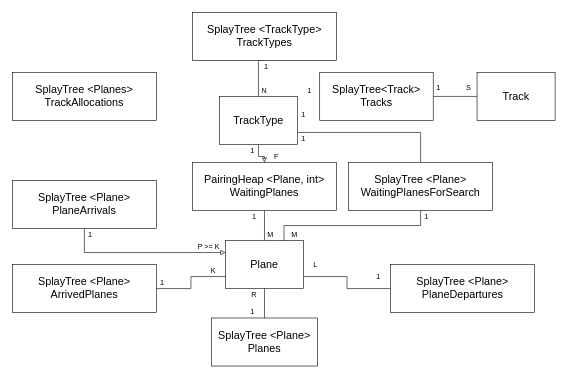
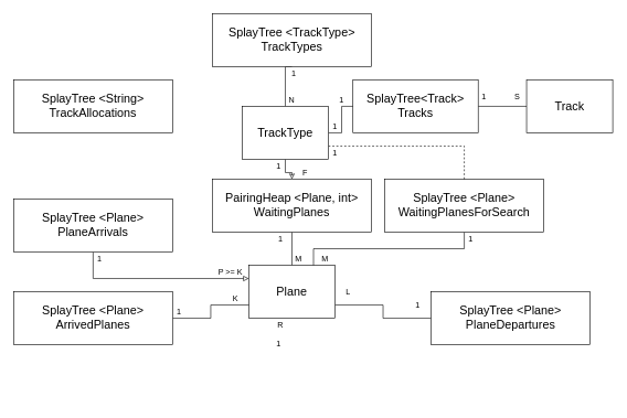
  <mxCell id="0" />
  <mxCell id="1" parent="0" />
  <mxCell id="2" style="edgeStyle=orthogonalEdgeStyle;rounded=0;orthogonalLoop=1;jettySize=auto;html=1;exitX=0.5;exitY=1;exitDx=0;exitDy=0;endArrow=none;endFill=0;" edge="1" parent="1" source="3" target="38"><mxGeometry relative="1" as="geometry"><Array as="points"><mxPoint x="430" y="100" /></Array></mxGeometry></mxCell>
  <mxCell id="3" value="&lt;font style=&quot;font-size: 18px&quot;&gt;SplayTree &amp;lt;TrackType&amp;gt; TrackTypes&lt;/font&gt;" style="rounded=0;whiteSpace=wrap;html=1;" parent="1" vertex="1"><mxGeometry x="320" y="20" width="240" height="80" as="geometry" /></mxCell>
  <mxCell id="4" style="edgeStyle=orthogonalEdgeStyle;rounded=0;orthogonalLoop=1;jettySize=auto;html=1;exitX=1;exitY=0.5;exitDx=0;exitDy=0;endArrow=none;endFill=0;" edge="1" parent="1" source="5" target="34"><mxGeometry relative="1" as="geometry" /></mxCell>
  <mxCell id="5" value="&lt;font style=&quot;font-size: 18px&quot;&gt;SplayTree&amp;lt;Track&amp;gt; Tracks&lt;/font&gt;" style="rounded=0;whiteSpace=wrap;html=1;" parent="1" vertex="1"><mxGeometry x="532" y="120" width="189" height="80" as="geometry" /></mxCell>
  <mxCell id="6" style="edgeStyle=orthogonalEdgeStyle;rounded=0;orthogonalLoop=1;jettySize=auto;html=1;exitX=0.5;exitY=1;exitDx=0;exitDy=0;endArrow=none;endFill=0;" parent="1" source="7" target="9" edge="1"><mxGeometry relative="1" as="geometry" /></mxCell>
  <mxCell id="7" value="&lt;font style=&quot;font-size: 18px&quot;&gt;PairingHeap &amp;lt;Plane, int&amp;gt; WaitingPlanes&lt;/font&gt;" style="rounded=0;whiteSpace=wrap;html=1;" parent="1" vertex="1"><mxGeometry x="320" y="270" width="240" height="80" as="geometry" /></mxCell>
  <mxCell id="8" style="edgeStyle=orthogonalEdgeStyle;rounded=0;orthogonalLoop=1;jettySize=auto;html=1;exitX=1;exitY=0.75;exitDx=0;exitDy=0;endArrow=none;endFill=0;" parent="1" source="9" target="12" edge="1"><mxGeometry relative="1" as="geometry" /></mxCell>
  <mxCell id="9" value="&lt;font style=&quot;font-size: 18px&quot;&gt;Plane&lt;/font&gt;" style="rounded=0;whiteSpace=wrap;html=1;" parent="1" vertex="1"><mxGeometry x="375" y="400" width="130" height="80" as="geometry" /></mxCell>
  <mxCell id="10" style="edgeStyle=orthogonalEdgeStyle;rounded=0;orthogonalLoop=1;jettySize=auto;html=1;exitX=1;exitY=0.5;exitDx=0;exitDy=0;entryX=0;entryY=0.75;entryDx=0;entryDy=0;endArrow=none;endFill=0;" parent="1" source="11" target="9" edge="1"><mxGeometry relative="1" as="geometry" /></mxCell>
  <mxCell id="11" value="&lt;font style=&quot;font-size: 18px&quot;&gt;SplayTree &amp;lt;Plane&amp;gt; ArrivedPlanes&lt;/font&gt;" style="rounded=0;whiteSpace=wrap;html=1;" parent="1" vertex="1"><mxGeometry x="20" y="440" width="240" height="80" as="geometry" /></mxCell>
  <mxCell id="12" value="&lt;font style=&quot;font-size: 18px&quot;&gt;SplayTree &amp;lt;Plane&amp;gt; PlaneDepartures&lt;/font&gt;" style="rounded=0;whiteSpace=wrap;html=1;" parent="1" vertex="1"><mxGeometry x="650" y="440" width="240" height="80" as="geometry" /></mxCell>
  <mxCell id="13" style="edgeStyle=orthogonalEdgeStyle;rounded=0;orthogonalLoop=1;jettySize=auto;html=1;exitX=0.5;exitY=1;exitDx=0;exitDy=0;entryX=0;entryY=0.25;entryDx=0;entryDy=0;endArrow=block;endFill=0;" parent="1" source="14" target="9" edge="1"><mxGeometry relative="1" as="geometry" /></mxCell>
  <mxCell id="14" value="&lt;font style=&quot;font-size: 18px&quot;&gt;SplayTree &amp;lt;Plane&amp;gt; PlaneArrivals&lt;/font&gt;" style="rounded=0;whiteSpace=wrap;html=1;" parent="1" vertex="1"><mxGeometry x="20" y="300" width="240" height="80" as="geometry" /></mxCell>
- <mxCell id="15" value="&lt;font style=&quot;font-size: 18px&quot;&gt;SplayTree &amp;lt;Planes&amp;gt; TrackAllocations&lt;/font&gt;" style="rounded=0;whiteSpace=wrap;html=1;" parent="1" vertex="1"><mxGeometry x="20" y="120" width="240" height="80" as="geometry" /></mxCell>
+ <mxCell id="15" value="&lt;font style=&quot;font-size: 18px&quot;&gt;SplayTree &amp;lt;String&amp;gt; TrackAllocations&lt;/font&gt;" style="rounded=0;whiteSpace=wrap;html=1;" parent="1" vertex="1"><mxGeometry x="20" y="120" width="240" height="80" as="geometry" /></mxCell>
  <mxCell id="16" value="1" style="text;html=1;strokeColor=none;fillColor=none;align=center;verticalAlign=middle;whiteSpace=wrap;rounded=0;" parent="1" vertex="1"><mxGeometry x="423" y="100" width="40" height="20" as="geometry" /></mxCell>
  <mxCell id="17" value="N" style="text;html=1;strokeColor=none;fillColor=none;align=center;verticalAlign=middle;whiteSpace=wrap;rounded=0;" parent="1" vertex="1"><mxGeometry x="420" y="140" width="40" height="20" as="geometry" /></mxCell>
  <mxCell id="18" value="1" style="text;html=1;strokeColor=none;fillColor=none;align=center;verticalAlign=middle;whiteSpace=wrap;rounded=0;" parent="1" vertex="1"><mxGeometry x="403" y="350" width="40" height="20" as="geometry" /></mxCell>
  <mxCell id="19" value="M" style="text;html=1;strokeColor=none;fillColor=none;align=center;verticalAlign=middle;whiteSpace=wrap;rounded=0;" parent="1" vertex="1"><mxGeometry x="430" y="380" width="40" height="20" as="geometry" /></mxCell>
  <mxCell id="20" value="1" style="text;html=1;strokeColor=none;fillColor=none;align=center;verticalAlign=middle;whiteSpace=wrap;rounded=0;" parent="1" vertex="1"><mxGeometry x="250" y="460" width="40" height="20" as="geometry" /></mxCell>
  <mxCell id="21" value="K" style="text;html=1;strokeColor=none;fillColor=none;align=center;verticalAlign=middle;whiteSpace=wrap;rounded=0;" parent="1" vertex="1"><mxGeometry x="335" y="440" width="40" height="20" as="geometry" /></mxCell>
  <mxCell id="22" value="1" style="text;html=1;strokeColor=none;fillColor=none;align=center;verticalAlign=middle;whiteSpace=wrap;rounded=0;" parent="1" vertex="1"><mxGeometry x="610" y="450" width="40" height="20" as="geometry" /></mxCell>
  <mxCell id="23" value="L" style="text;html=1;strokeColor=none;fillColor=none;align=center;verticalAlign=middle;whiteSpace=wrap;rounded=0;" parent="1" vertex="1"><mxGeometry x="505" y="430" width="40" height="20" as="geometry" /></mxCell>
  <mxCell id="24" value="1" style="text;html=1;strokeColor=none;fillColor=none;align=center;verticalAlign=middle;whiteSpace=wrap;rounded=0;" parent="1" vertex="1"><mxGeometry x="130" y="380" width="40" height="20" as="geometry" /></mxCell>
  <mxCell id="25" value="P &amp;gt;= K" style="text;html=1;strokeColor=none;fillColor=none;align=center;verticalAlign=middle;whiteSpace=wrap;rounded=0;" parent="1" vertex="1"><mxGeometry x="320" y="400" width="55" height="20" as="geometry" /></mxCell>
  <mxCell id="26" style="edgeStyle=orthogonalEdgeStyle;rounded=0;orthogonalLoop=1;jettySize=auto;html=1;exitX=0.5;exitY=1;exitDx=0;exitDy=0;entryX=0.75;entryY=0;entryDx=0;entryDy=0;endArrow=none;endFill=0;" parent="1" source="27" target="9" edge="1"><mxGeometry relative="1" as="geometry" /></mxCell>
  <mxCell id="27" value="&lt;font style=&quot;font-size: 18px&quot;&gt;SplayTree &amp;lt;Plane&amp;gt; WaitingPlanesForSearch&lt;/font&gt;" style="rounded=0;whiteSpace=wrap;html=1;" parent="1" vertex="1"><mxGeometry x="580" y="270" width="240" height="80" as="geometry" /></mxCell>
  <mxCell id="28" value="M" style="text;html=1;strokeColor=none;fillColor=none;align=center;verticalAlign=middle;whiteSpace=wrap;rounded=0;" parent="1" vertex="1"><mxGeometry x="470" y="380" width="40" height="20" as="geometry" /></mxCell>
  <mxCell id="29" value="1" style="text;html=1;strokeColor=none;fillColor=none;align=center;verticalAlign=middle;whiteSpace=wrap;rounded=0;" parent="1" vertex="1"><mxGeometry x="690" y="350" width="40" height="20" as="geometry" /></mxCell>
- <mxCell id="30" style="edgeStyle=orthogonalEdgeStyle;rounded=0;orthogonalLoop=1;jettySize=auto;html=1;exitX=0.5;exitY=0;exitDx=0;exitDy=0;endArrow=none;endFill=0;" edge="1" parent="1" source="31" target="9"><mxGeometry relative="1" as="geometry" /></mxCell>
- <mxCell id="31" value="&lt;font style=&quot;font-size: 18px&quot;&gt;SplayTree &amp;lt;Plane&amp;gt; Planes&lt;/font&gt;" style="rounded=0;whiteSpace=wrap;html=1;" vertex="1" parent="1"><mxGeometry x="352" y="529" width="176" height="80" as="geometry" /></mxCell>
  <mxCell id="32" value="1" style="text;html=1;strokeColor=none;fillColor=none;align=center;verticalAlign=middle;whiteSpace=wrap;rounded=0;" vertex="1" parent="1"><mxGeometry x="400" y="509" width="40" height="20" as="geometry" /></mxCell>
  <mxCell id="33" value="R" style="text;html=1;strokeColor=none;fillColor=none;align=center;verticalAlign=middle;whiteSpace=wrap;rounded=0;" vertex="1" parent="1"><mxGeometry x="403" y="480" width="40" height="20" as="geometry" /></mxCell>
  <mxCell id="34" value="&lt;font style=&quot;font-size: 18px&quot;&gt;Track&lt;/font&gt;" style="rounded=0;whiteSpace=wrap;html=1;" vertex="1" parent="1"><mxGeometry x="794" y="120" width="130" height="80" as="geometry" /></mxCell>
  <mxCell id="35" style="edgeStyle=orthogonalEdgeStyle;rounded=0;orthogonalLoop=1;jettySize=auto;html=1;exitX=0.5;exitY=1;exitDx=0;exitDy=0;endArrow=classic;endFill=0;" edge="1" parent="1" source="38" target="7"><mxGeometry relative="1" as="geometry" /></mxCell>
- <mxCell id="36" style="edgeStyle=orthogonalEdgeStyle;rounded=0;orthogonalLoop=1;jettySize=auto;html=1;exitX=1;exitY=0.75;exitDx=0;exitDy=0;entryX=0.5;entryY=0;entryDx=0;entryDy=0;endArrow=none;endFill=0;" edge="1" parent="1" source="38" target="27"><mxGeometry relative="1" as="geometry" /></mxCell>
+ <mxCell id="36" style="edgeStyle=orthogonalEdgeStyle;rounded=0;orthogonalLoop=1;jettySize=auto;html=1;exitX=1;exitY=0.75;exitDx=0;exitDy=0;entryX=0.5;entryY=0;entryDx=0;entryDy=0;endArrow=none;endFill=0;dashed=1;" edge="1" parent="1" source="38" target="27"><mxGeometry relative="1" as="geometry" /></mxCell>
+ <mxCell id="37" style="edgeStyle=orthogonalEdgeStyle;rounded=0;orthogonalLoop=1;jettySize=auto;html=1;exitX=1;exitY=0.5;exitDx=0;exitDy=0;endArrow=none;endFill=0;" edge="1" parent="1" source="38" target="5"><mxGeometry relative="1" as="geometry" /></mxCell>
  <mxCell id="38" value="&lt;font style=&quot;font-size: 18px&quot;&gt;TrackType&lt;/font&gt;" style="rounded=0;whiteSpace=wrap;html=1;" vertex="1" parent="1"><mxGeometry x="365" y="160" width="130" height="80" as="geometry" /></mxCell>
  <mxCell id="39" value="1" style="text;html=1;strokeColor=none;fillColor=none;align=center;verticalAlign=middle;whiteSpace=wrap;rounded=0;" vertex="1" parent="1"><mxGeometry x="495" y="140" width="40" height="20" as="geometry" /></mxCell>
  <mxCell id="40" value="1" style="text;html=1;strokeColor=none;fillColor=none;align=center;verticalAlign=middle;whiteSpace=wrap;rounded=0;" vertex="1" parent="1"><mxGeometry x="710" y="135" width="40" height="20" as="geometry" /></mxCell>
  <mxCell id="41" value="S" style="text;html=1;strokeColor=none;fillColor=none;align=center;verticalAlign=middle;whiteSpace=wrap;rounded=0;" vertex="1" parent="1"><mxGeometry x="760" y="135" width="40" height="20" as="geometry" /></mxCell>
  <mxCell id="42" value="F" style="text;html=1;strokeColor=none;fillColor=none;align=center;verticalAlign=middle;whiteSpace=wrap;rounded=0;" vertex="1" parent="1"><mxGeometry x="440" y="250" width="40" height="20" as="geometry" /></mxCell>
  <mxCell id="43" value="1" style="text;html=1;strokeColor=none;fillColor=none;align=center;verticalAlign=middle;whiteSpace=wrap;rounded=0;" vertex="1" parent="1"><mxGeometry x="400" y="240" width="40" height="20" as="geometry" /></mxCell>
  <mxCell id="44" value="1" style="text;html=1;strokeColor=none;fillColor=none;align=center;verticalAlign=middle;whiteSpace=wrap;rounded=0;" vertex="1" parent="1"><mxGeometry x="485" y="220" width="40" height="20" as="geometry" /></mxCell>
  <mxCell id="45" value="1" style="text;html=1;strokeColor=none;fillColor=none;align=center;verticalAlign=middle;whiteSpace=wrap;rounded=0;" vertex="1" parent="1"><mxGeometry x="485" y="180" width="40" height="20" as="geometry" /></mxCell>
